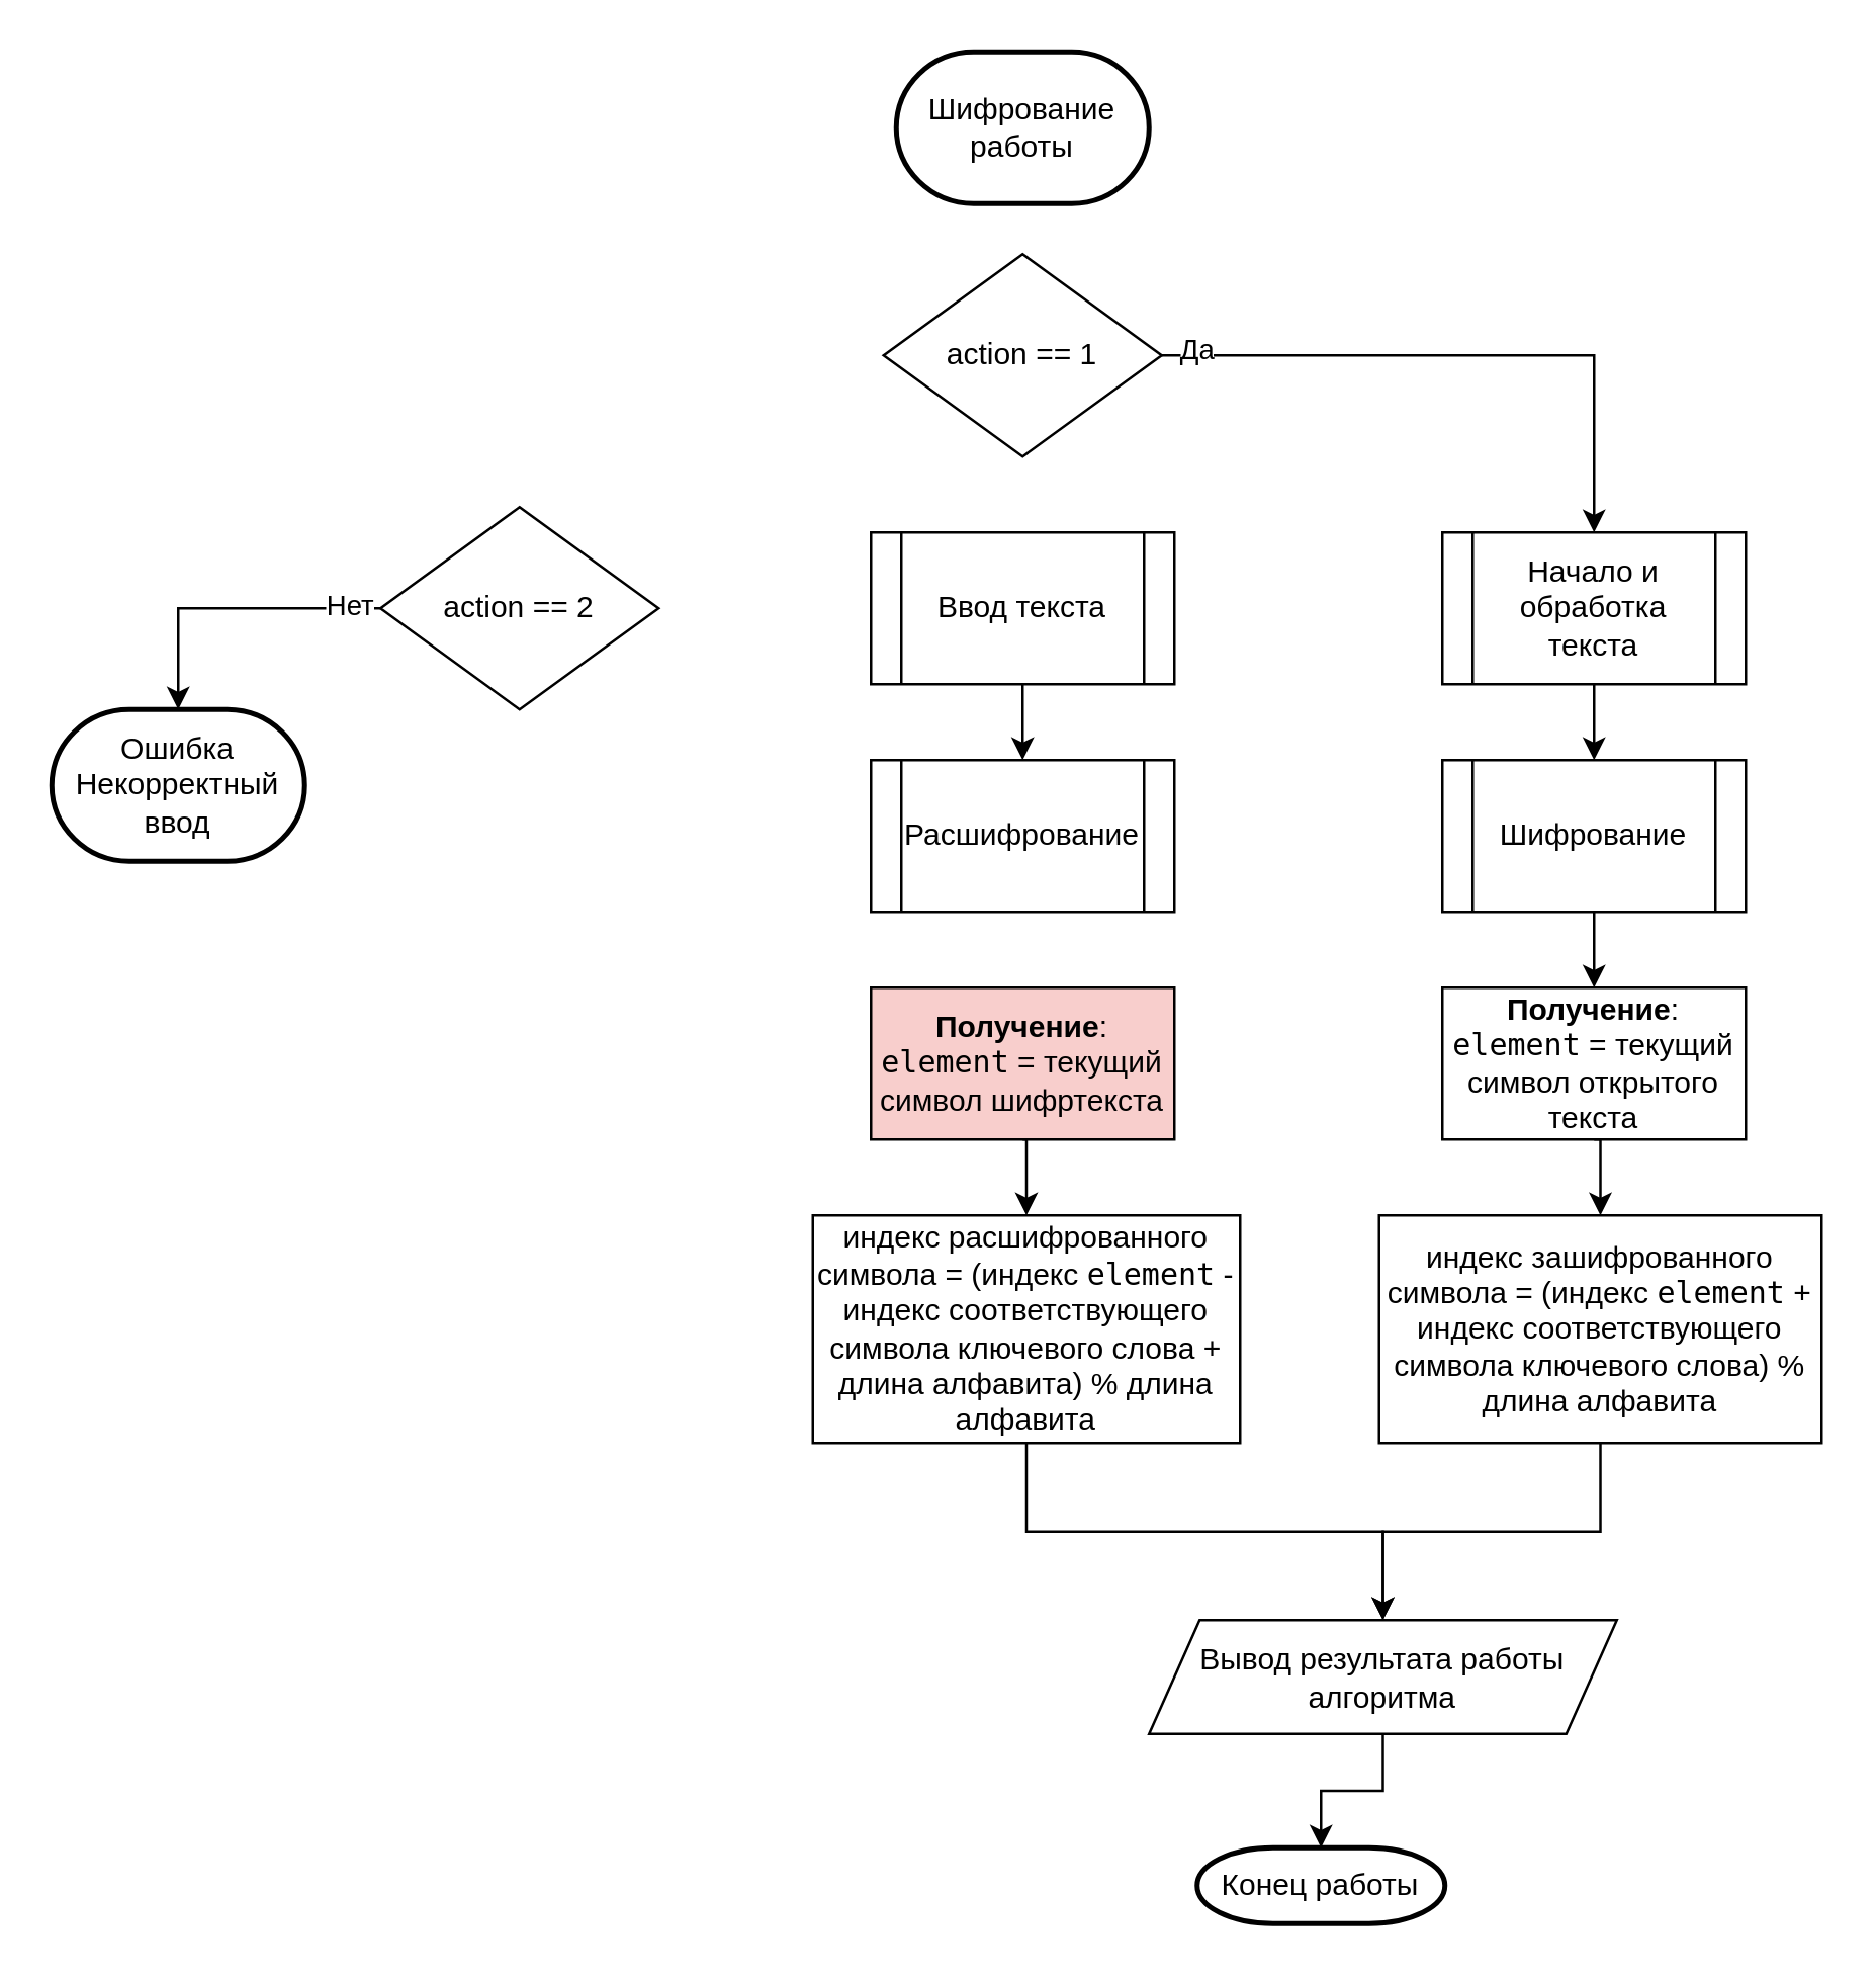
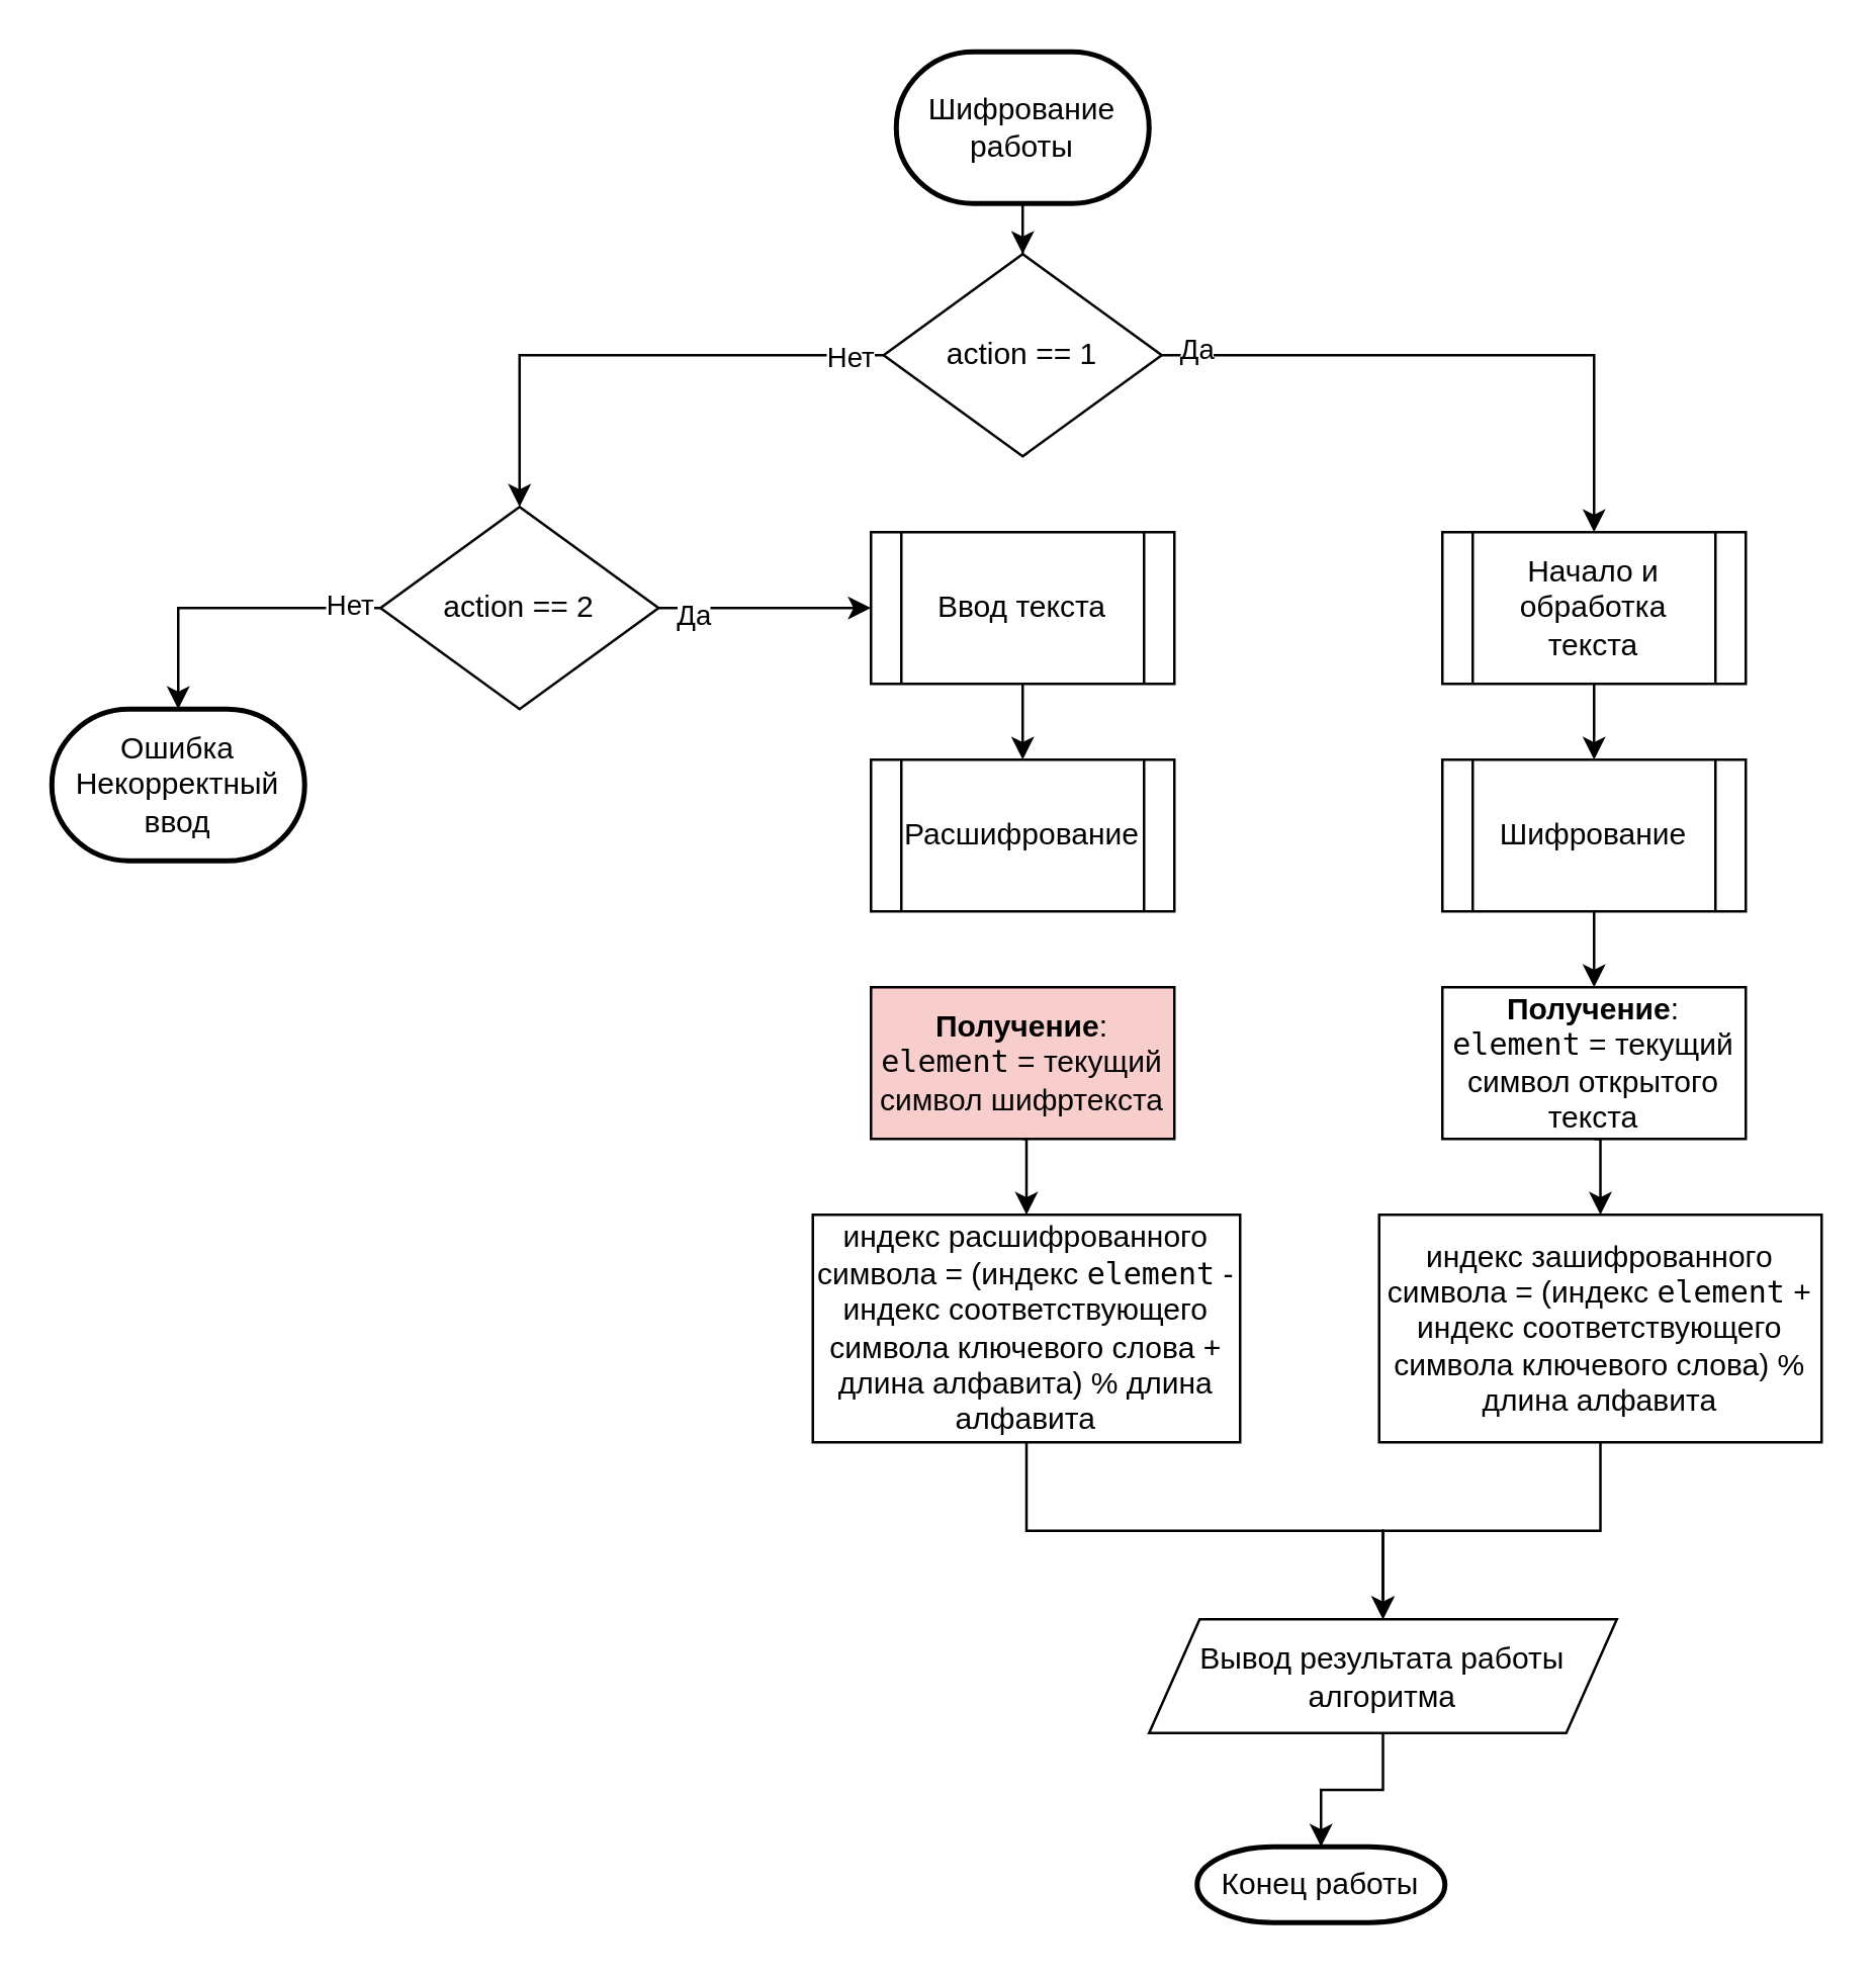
  <mxCell id="0" />
  <mxCell id="1" parent="0" />
+ <mxCell id="2" style="edgeStyle=orthogonalEdgeStyle;rounded=0;orthogonalLoop=1;jettySize=auto;html=1;exitX=0.5;exitY=1;exitDx=0;exitDy=0;exitPerimeter=0;" edge="1" parent="1" source="3" target="8"><mxGeometry relative="1" as="geometry" /></mxCell>
  <mxCell id="3" value="Шифрование работы" style="strokeWidth=2;html=1;shape=mxgraph.flowchart.terminator;whiteSpace=wrap;" vertex="1" parent="1"><mxGeometry x="354" y="20" width="100" height="60" as="geometry" /></mxCell>
+ <mxCell id="4" style="edgeStyle=orthogonalEdgeStyle;rounded=0;orthogonalLoop=1;jettySize=auto;html=1;exitX=0;exitY=0.5;exitDx=0;exitDy=0;entryX=0.5;entryY=0;entryDx=0;entryDy=0;" edge="1" parent="1" source="8" target="11"><mxGeometry relative="1" as="geometry" /></mxCell>
+ <mxCell id="5" value="Нет" style="edgeLabel;html=1;align=center;verticalAlign=middle;resizable=0;points=[];" vertex="1" connectable="0" parent="4"><mxGeometry x="-0.863" relative="1" as="geometry"><mxPoint as="offset" /></mxGeometry></mxCell>
  <mxCell id="6" style="edgeStyle=orthogonalEdgeStyle;rounded=0;orthogonalLoop=1;jettySize=auto;html=1;exitX=1;exitY=0.5;exitDx=0;exitDy=0;entryX=0.5;entryY=0;entryDx=0;entryDy=0;" edge="1" parent="1" source="8" target="18"><mxGeometry relative="1" as="geometry" /></mxCell>
  <mxCell id="7" value="Да" style="edgeLabel;html=1;align=center;verticalAlign=middle;resizable=0;points=[];" vertex="1" connectable="0" parent="6"><mxGeometry x="-0.892" y="3" relative="1" as="geometry"><mxPoint as="offset" /></mxGeometry></mxCell>
  <mxCell id="8" value="action == 1" style="rhombus;whiteSpace=wrap;html=1;" vertex="1" parent="1"><mxGeometry x="349" y="100" width="110" height="80" as="geometry" /></mxCell>
+ <mxCell id="9" style="edgeStyle=orthogonalEdgeStyle;rounded=0;orthogonalLoop=1;jettySize=auto;html=1;exitX=1;exitY=0.5;exitDx=0;exitDy=0;entryX=0;entryY=0.5;entryDx=0;entryDy=0;" edge="1" parent="1" source="11" target="16"><mxGeometry relative="1" as="geometry" /></mxCell>
+ <mxCell id="10" value="Да" style="edgeLabel;html=1;align=center;verticalAlign=middle;resizable=0;points=[];" vertex="1" connectable="0" parent="9"><mxGeometry x="-0.691" y="-2" relative="1" as="geometry"><mxPoint as="offset" /></mxGeometry></mxCell>
  <mxCell id="11" value="action == 2" style="rhombus;whiteSpace=wrap;html=1;" vertex="1" parent="1"><mxGeometry x="150" y="200" width="110" height="80" as="geometry" /></mxCell>
  <mxCell id="12" value="Ошибка Некорректный ввод" style="strokeWidth=2;html=1;shape=mxgraph.flowchart.terminator;whiteSpace=wrap;" vertex="1" parent="1"><mxGeometry x="20" y="280" width="100" height="60" as="geometry" /></mxCell>
  <mxCell id="13" style="edgeStyle=orthogonalEdgeStyle;rounded=0;orthogonalLoop=1;jettySize=auto;html=1;exitX=0;exitY=0.5;exitDx=0;exitDy=0;entryX=0.5;entryY=0;entryDx=0;entryDy=0;entryPerimeter=0;" edge="1" parent="1" source="11" target="12"><mxGeometry relative="1" as="geometry" /></mxCell>
  <mxCell id="14" value="Нет" style="edgeLabel;html=1;align=center;verticalAlign=middle;resizable=0;points=[];" vertex="1" connectable="0" parent="13"><mxGeometry x="-0.783" y="-2" relative="1" as="geometry"><mxPoint as="offset" /></mxGeometry></mxCell>
  <mxCell id="15" style="edgeStyle=orthogonalEdgeStyle;rounded=0;orthogonalLoop=1;jettySize=auto;html=1;exitX=0.5;exitY=1;exitDx=0;exitDy=0;" edge="1" parent="1" source="16" target="19"><mxGeometry relative="1" as="geometry" /></mxCell>
  <mxCell id="16" value="Ввод текста" style="shape=process;whiteSpace=wrap;html=1;backgroundOutline=1;" vertex="1" parent="1"><mxGeometry x="344" y="210" width="120" height="60" as="geometry" /></mxCell>
  <mxCell id="17" style="edgeStyle=orthogonalEdgeStyle;rounded=0;orthogonalLoop=1;jettySize=auto;html=1;exitX=0.5;exitY=1;exitDx=0;exitDy=0;" edge="1" parent="1" source="18" target="21"><mxGeometry relative="1" as="geometry" /></mxCell>
  <mxCell id="18" value="Начало и обработка текста" style="shape=process;whiteSpace=wrap;html=1;backgroundOutline=1;" vertex="1" parent="1"><mxGeometry x="570" y="210" width="120" height="60" as="geometry" /></mxCell>
  <mxCell id="19" value="Расшифрование" style="shape=process;whiteSpace=wrap;html=1;backgroundOutline=1;" vertex="1" parent="1"><mxGeometry x="344" y="300" width="120" height="60" as="geometry" /></mxCell>
  <mxCell id="20" style="edgeStyle=orthogonalEdgeStyle;rounded=0;orthogonalLoop=1;jettySize=auto;html=1;exitX=0.5;exitY=1;exitDx=0;exitDy=0;entryX=0.5;entryY=0;entryDx=0;entryDy=0;" edge="1" parent="1" source="21" target="23"><mxGeometry relative="1" as="geometry" /></mxCell>
  <mxCell id="21" value="Шифрование" style="shape=process;whiteSpace=wrap;html=1;backgroundOutline=1;" vertex="1" parent="1"><mxGeometry x="570" y="300" width="120" height="60" as="geometry" /></mxCell>
  <mxCell id="22" style="edgeStyle=orthogonalEdgeStyle;rounded=0;orthogonalLoop=1;jettySize=auto;html=1;exitX=0.5;exitY=1;exitDx=0;exitDy=0;entryX=0.5;entryY=0;entryDx=0;entryDy=0;" edge="1" parent="1" source="23" target="25"><mxGeometry relative="1" as="geometry" /></mxCell>
  <mxCell id="23" value="&lt;strong&gt;Получение&lt;/strong&gt;: &lt;code&gt;element&lt;/code&gt; = текущий символ открытого текста" style="rounded=0;whiteSpace=wrap;html=1;" vertex="1" parent="1"><mxGeometry x="570" y="390" width="120" height="60" as="geometry" /></mxCell>
  <mxCell id="24" style="edgeStyle=orthogonalEdgeStyle;rounded=0;orthogonalLoop=1;jettySize=auto;html=1;exitX=0.5;exitY=1;exitDx=0;exitDy=0;entryX=0.5;entryY=0;entryDx=0;entryDy=0;" edge="1" parent="1" source="25" target="30"><mxGeometry relative="1" as="geometry" /></mxCell>
  <mxCell id="25" value="индекс зашифрованного символа = (индекс &lt;code&gt;element&lt;/code&gt; + индекс соответствующего символа ключевого слова) % длина алфавита" style="rounded=0;whiteSpace=wrap;html=1;" vertex="1" parent="1"><mxGeometry x="545" y="480" width="175" height="90" as="geometry" /></mxCell>
  <mxCell id="26" style="edgeStyle=orthogonalEdgeStyle;rounded=0;orthogonalLoop=1;jettySize=auto;html=1;exitX=0.5;exitY=1;exitDx=0;exitDy=0;entryX=0.5;entryY=0;entryDx=0;entryDy=0;" edge="1" parent="1" source="27" target="29"><mxGeometry relative="1" as="geometry" /></mxCell>
  <mxCell id="27" value="&lt;strong&gt;Получение&lt;/strong&gt;: &lt;code&gt;element&lt;/code&gt; = текущий символ шифртекста" style="rounded=0;whiteSpace=wrap;html=1;fillColor=#f8cecc;" vertex="1" parent="1"><mxGeometry x="344" y="390" width="120" height="60" as="geometry" /></mxCell>
  <mxCell id="28" style="edgeStyle=orthogonalEdgeStyle;rounded=0;orthogonalLoop=1;jettySize=auto;html=1;exitX=0.5;exitY=1;exitDx=0;exitDy=0;entryX=0.5;entryY=0;entryDx=0;entryDy=0;" edge="1" parent="1" source="29" target="30"><mxGeometry relative="1" as="geometry" /></mxCell>
  <mxCell id="29" value="индекс расшифрованного символа = (индекс &lt;code&gt;element&lt;/code&gt; - индекс соответствующего символа ключевого слова + длина алфавита) % длина алфавита" style="rounded=0;whiteSpace=wrap;html=1;" vertex="1" parent="1"><mxGeometry x="321" y="480" width="169" height="90" as="geometry" /></mxCell>
  <mxCell id="30" value="Вывод результата работы алгоритма" style="shape=parallelogram;perimeter=parallelogramPerimeter;whiteSpace=wrap;html=1;fixedSize=1;" vertex="1" parent="1"><mxGeometry x="454" y="640" width="185" height="45" as="geometry" /></mxCell>
  <mxCell id="31" value="Конец работы" style="strokeWidth=2;html=1;shape=mxgraph.flowchart.terminator;whiteSpace=wrap;" vertex="1" parent="1"><mxGeometry x="473" y="730" width="98" height="30" as="geometry" /></mxCell>
  <mxCell id="32" style="edgeStyle=orthogonalEdgeStyle;rounded=0;orthogonalLoop=1;jettySize=auto;html=1;exitX=0.5;exitY=1;exitDx=0;exitDy=0;entryX=0.5;entryY=0;entryDx=0;entryDy=0;entryPerimeter=0;" edge="1" parent="1" source="30" target="31"><mxGeometry relative="1" as="geometry" /></mxCell>
